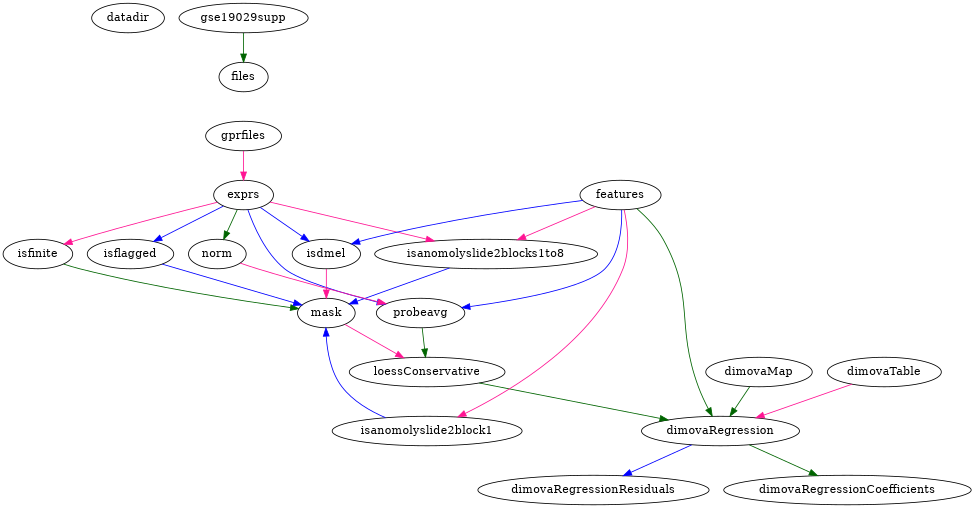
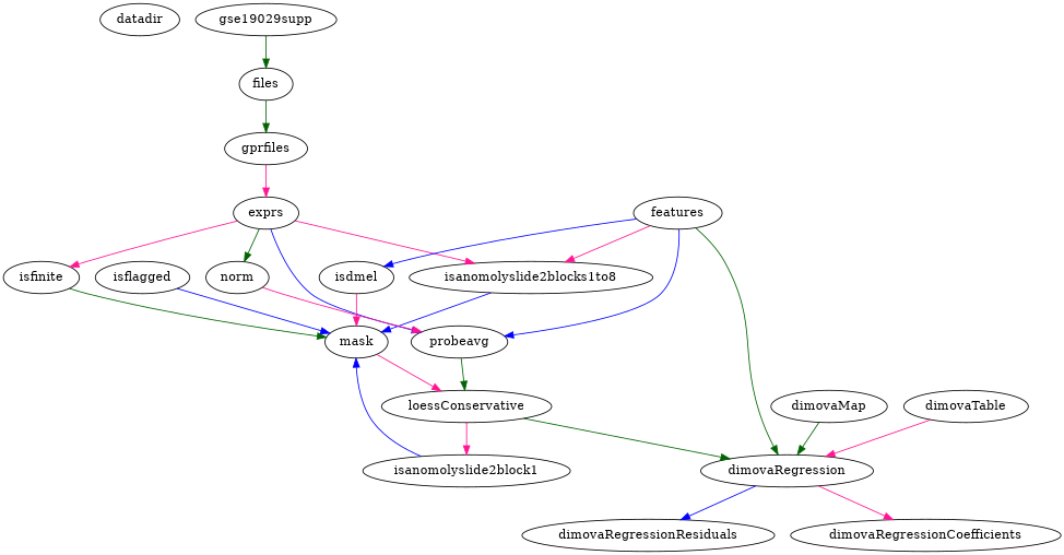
  digraph {
    edge [color=darkgreen]
    datadir [expression="'/tmp'"]
    gse19029supp [GEO="'GSE19029'" baseDir="getOption('data.path')" function=getGEOSuppFiles makeDirectory=FALSE]
    files [expression="if (untar(rownames(gse19029supp)[[1]],exdir=getOption('data.path'))==0) untar(rownames(gse19029supp)[[1]],list=TRUE) else error('untar failed')"]
    gprfiles [expression="grep('.gpr.gz$',files,value=TRUE)"]
    exprs [function="read.GenePix" path="getOption('data.path')"]
    isdmel [expression="matrix(rep(p[,7]=='Drosophila melanogaster',ncol(exprs)),nrow(exprs),ncol(exprs))"]
    isfinite [expression="is.finite(maM(exprs))"]
    isanomolyslide2blocks1to8 [expression="cbind(FALSE,log2(maRb(exprs[,2]))<8.15&p$ARRAY_BLOCK<=8,FALSE,FALSE,FALSE)"]
    isflagged [expression="maW(exprs) < -50"]
    norm [expression="as(exprs,'marrayNorm')"]
    probeavg [expression="maM(norm)<-apply(maM(exprs),2,FUN=function(x) { ave(x, features[,'GENE_SYMBOL'], FUN=function(y) { mean(y,na.rm=TRUE) }) });norm"]
    mask [expression="isdmel & isfinite & !isanomolyslide2block1 & !isanomolyslide2blocks1to8 & !isanomolyslide4 & !isflagged"]
    loessConservative [function=loessConservative]
    features [expression="read.delim(getURL('https://github.com/imfoo/DimovaData/blob/master/v4.3_genelist_L1.1.1.10_master.txt.gz?raw=true'),skip=30,as.is=TRUE)"]
    isanomolyslide2block1 [expression="cbind(FALSE,p$ARRAY_BLOCK==1,FALSE,FALSE,FALSE)"]
    dimovaRegression [function=dimovaRegression]
    dimovaRegressionResiduals [expression="sapply(models,function(x) { x$residuals })"]
    dimovaRegressionCoefficients [expression="sapply(models,function(x) { x$coefficients })"]
    dimovaMap [expression="read.delim(getURL('https://github.com/imfoo/DimovaData/raw/master/Dimova_map.txt'),header=FALSE,as.is=TRUE)"]
    dimovaTable [expression="read.delim(getURL('https://github.com/imfoo/DimovaData/raw/master/Dimova_table1.txt'),as.is=TRUE,row.names=1)"]
    gse19029supp -> files
+   files -> gprfiles
    gprfiles -> exprs [color=deeppink]
-   exprs -> isdmel [color=blue]
    exprs -> isfinite [color=deeppink]
    exprs -> isanomolyslide2blocks1to8 [color=deeppink]
-   exprs -> isflagged [color=blue]
    exprs -> norm
    exprs -> probeavg [color=blue]
    isdmel -> mask [color=deeppink]
    isfinite -> mask
    isanomolyslide2blocks1to8 -> mask [color=blue]
    isflagged -> mask [color=blue]
    norm -> probeavg [color=deeppink]
    probeavg -> loessConservative
    mask -> loessConservative [color=deeppink]
    loessConservative -> dimovaRegression
    features -> isdmel [color=blue]
    features -> isanomolyslide2blocks1to8 [color=deeppink]
    features -> probeavg [color=blue]
-   features -> isanomolyslide2block1 [color=deeppink]
+   loessConservative -> isanomolyslide2block1 [color=deeppink]
    features -> dimovaRegression
    isanomolyslide2block1 -> mask [color=blue]
    dimovaRegression -> dimovaRegressionResiduals [color=blue]
-   dimovaRegression -> dimovaRegressionCoefficients
+   dimovaRegression -> dimovaRegressionCoefficients [color=deeppink]
    dimovaMap -> dimovaRegression
    dimovaTable -> dimovaRegression [color=deeppink]
  }
